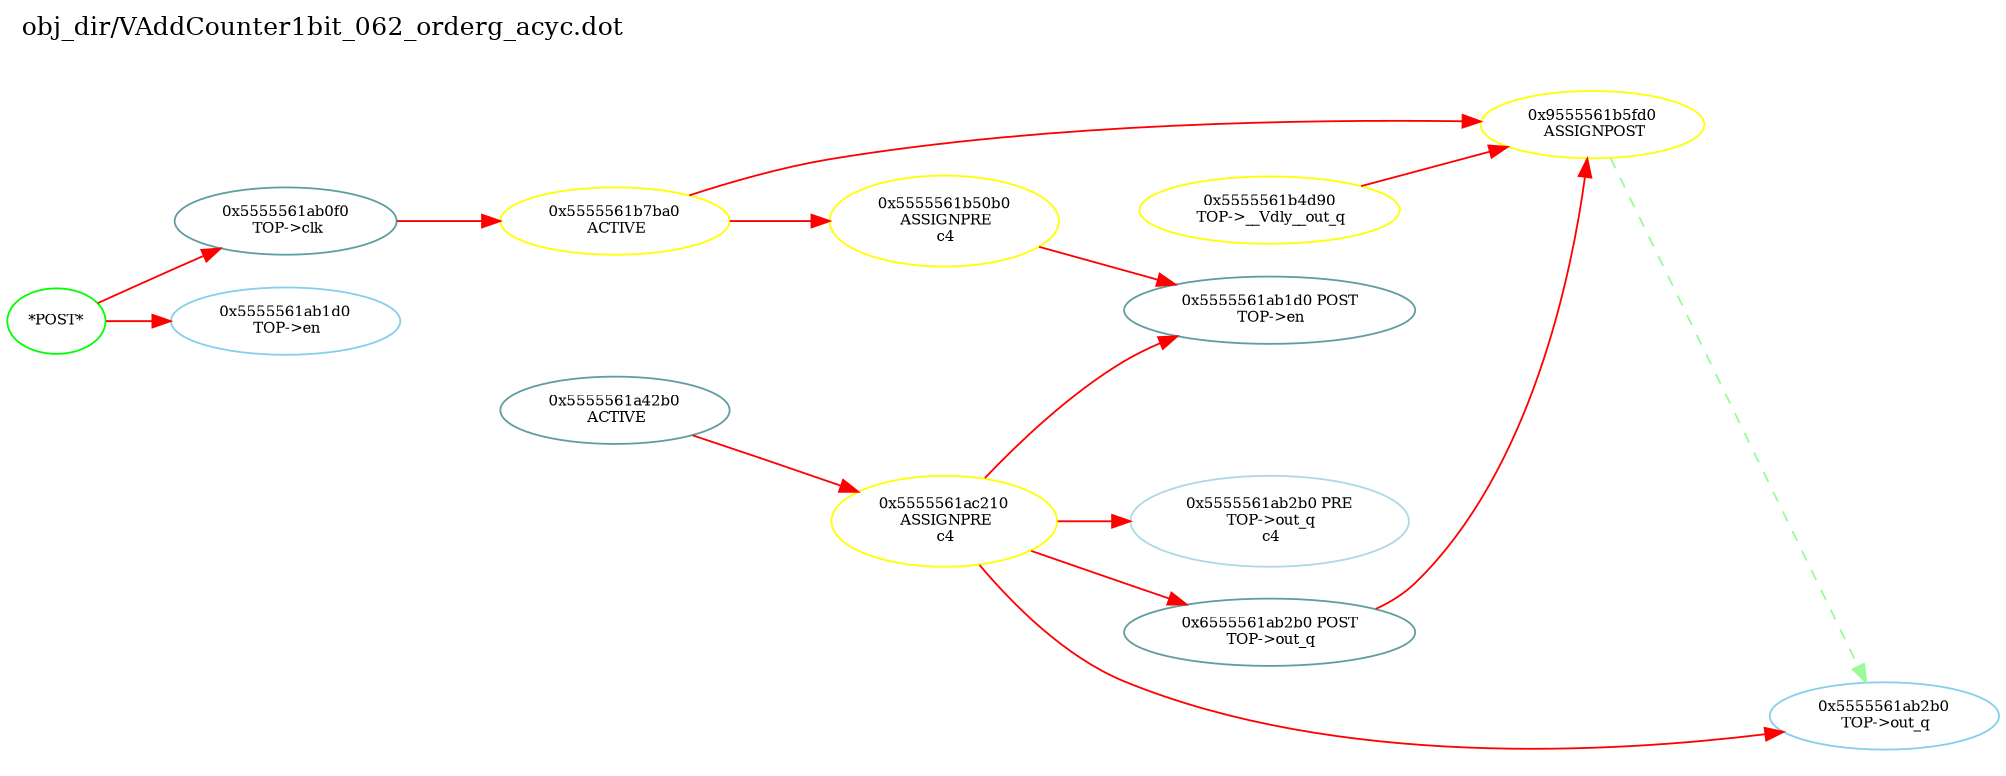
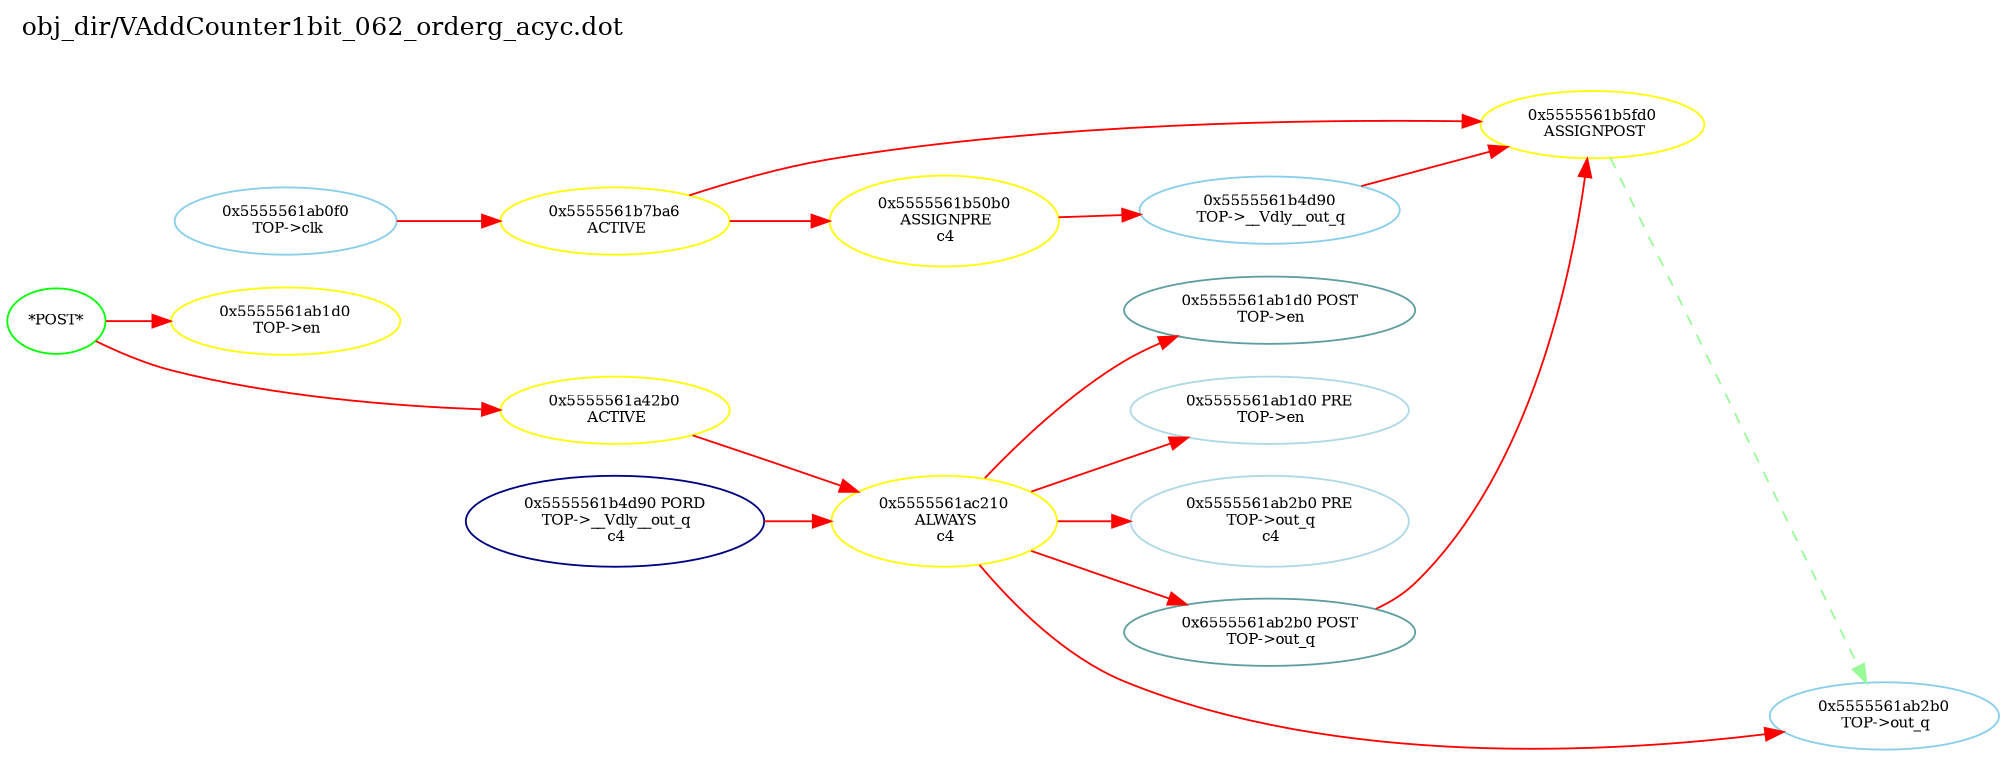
  digraph {
    label="obj_dir/VAddCounter1bit_062_orderg_acyc.dot"
    labeljust=l
    labelloc=t
    rankdir=LR
    node [color=yellow fontsize=8]
    edge [color=red fontsize=8 weight=32]
    n1 [color=green label="*POST*"]
-   n2 [color=CadetBlue label="0x5555561ab0f0\n TOP->clk"]
-   n3 [color=skyblue label="0x5555561ab1d0\n TOP->en"]
-   n4 [label="0x5555561b7ba0\n ACTIVE"]
-   n5 [color=CadetBlue label="0x5555561a42b0\n ACTIVE"]
-   n6 [label="0x5555561ac210\n ASSIGNPRE\n c4"]
-   n7 [label="0x9555561b5fd0\n ASSIGNPOST"]
+   n2 [color=skyblue label="0x5555561ab0f0\n TOP->clk"]
+   n3 [label="0x5555561ab1d0\n TOP->en"]
+   n4 [label="0x5555561b7ba6\n ACTIVE"]
+   n5 [label="0x5555561a42b0\n ACTIVE"]
+   n6 [label="0x5555561ac210\n ALWAYS\n c4"]
+   n7 [label="0x5555561b5fd0\n ASSIGNPOST"]
    n8 [label="0x5555561b50b0\n ASSIGNPRE\n c4"]
+   n9 [color=lightblue label="0x5555561ab1d0 PRE\n TOP->en"]
    n10 [color=CadetBlue label="0x5555561ab1d0 POST\n TOP->en"]
    n11 [color=lightblue label="0x5555561ab2b0 PRE\n TOP->out_q\n c4"]
    n12 [color=CadetBlue label="0x6555561ab2b0 POST\n TOP->out_q"]
    n13 [color=skyblue label="0x5555561ab2b0\n TOP->out_q"]
-   n14 [label="0x5555561b4d90\n TOP->__Vdly__out_q"]
-   n1 -> n2 [weight=1]
+   n14 [color=skyblue label="0x5555561b4d90\n TOP->__Vdly__out_q"]
+   n15 [color=NavyBlue label="0x5555561b4d90 PORD\n TOP->__Vdly__out_q\n c4"]
+   n1 -> n5 [weight=1]
    n1 -> n3 [weight=1]
    n2 -> n4 [weight=8]
    n4 -> n7
    n4 -> n8
    n5 -> n6
+   n6 -> n9
    n6 -> n10 [weight=2]
    n6 -> n11
    n6 -> n12 [weight=2]
    n6 -> n13
    n7 -> n13 [color=PaleGreen style=dashed weight=1]
-   n8 -> n10
+   n8 -> n14
    n12 -> n7 [weight=2]
    n14 -> n7 [weight=8]
+   n15 -> n6
  }
